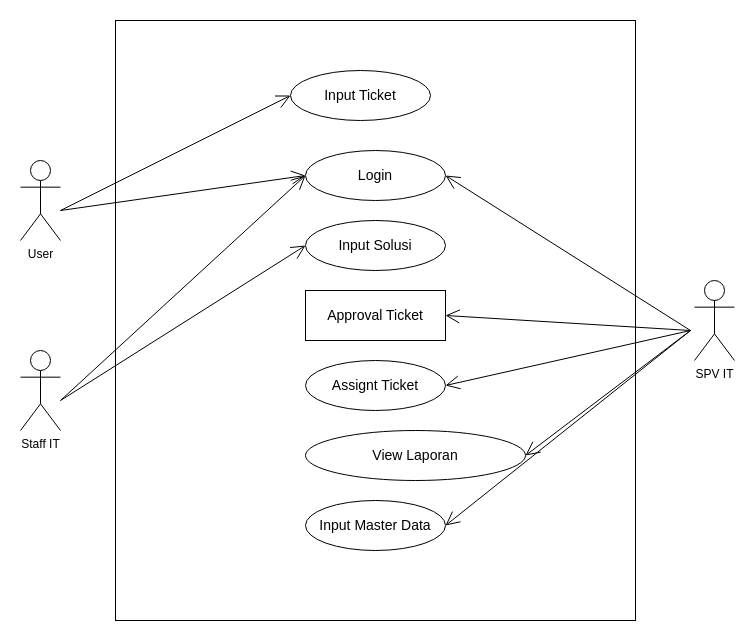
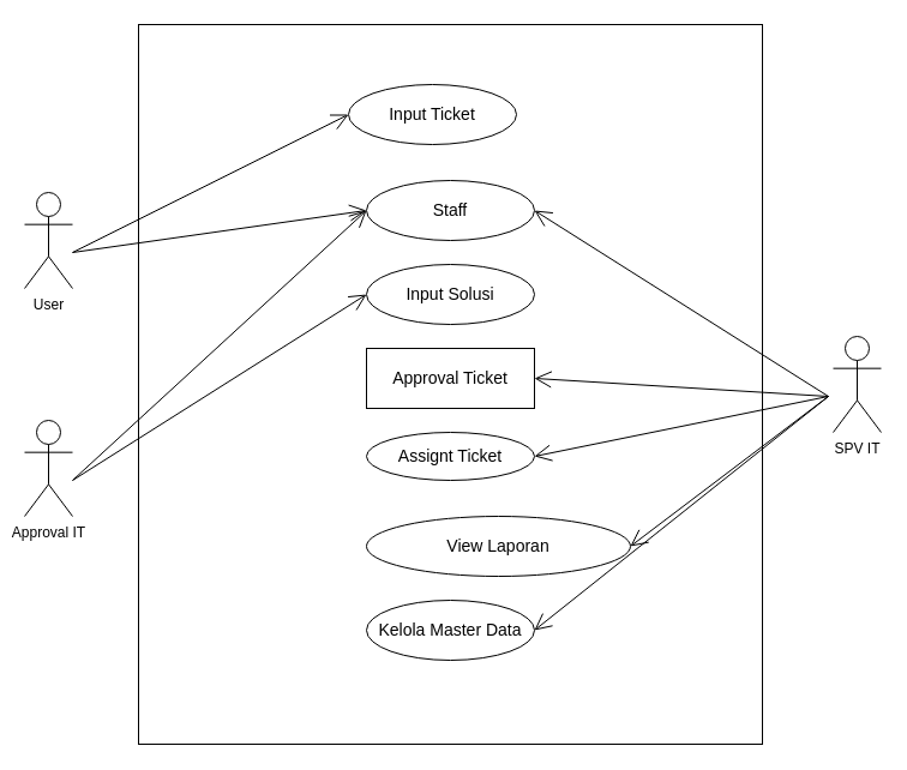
  <mxCell id="0" />
  <mxCell id="1" parent="0" />
  <mxCell id="2" value="" style="html=1;" vertex="1" parent="1"><mxGeometry x="115" y="20" width="520" height="600" as="geometry" /></mxCell>
  <mxCell id="3" value="User" style="shape=umlActor;verticalLabelPosition=bottom;verticalAlign=top;html=1;" vertex="1" parent="1"><mxGeometry x="20" y="160" width="40" height="80" as="geometry" /></mxCell>
  <mxCell id="4" value="SPV IT" style="shape=umlActor;verticalLabelPosition=bottom;verticalAlign=top;html=1;" vertex="1" parent="1"><mxGeometry x="694" y="280" width="40" height="80" as="geometry" /></mxCell>
- <mxCell id="5" value="Staff IT" style="shape=umlActor;verticalLabelPosition=bottom;verticalAlign=top;html=1;" vertex="1" parent="1"><mxGeometry x="20" y="350" width="40" height="80" as="geometry" /></mxCell>
+ <mxCell id="5" value="Approval IT" style="shape=umlActor;verticalLabelPosition=bottom;verticalAlign=top;html=1;" vertex="1" parent="1"><mxGeometry x="20" y="350" width="40" height="80" as="geometry" /></mxCell>
  <mxCell id="6" value="Input Ticket" style="ellipse;whiteSpace=wrap;html=1;fontSize=14;" vertex="1" parent="1"><mxGeometry x="290" y="70" width="140" height="50" as="geometry" /></mxCell>
- <mxCell id="7" value="Login" style="ellipse;whiteSpace=wrap;html=1;fontSize=14;" vertex="1" parent="1"><mxGeometry x="305" y="150" width="140" height="50" as="geometry" /></mxCell>
+ <mxCell id="7" value="Staff" style="ellipse;whiteSpace=wrap;html=1;fontSize=14;" vertex="1" parent="1"><mxGeometry x="305" y="150" width="140" height="50" as="geometry" /></mxCell>
  <mxCell id="8" value="Input Solusi" style="ellipse;whiteSpace=wrap;html=1;fontSize=14;" vertex="1" parent="1"><mxGeometry x="305" y="220" width="140" height="50" as="geometry" /></mxCell>
  <mxCell id="9" value="Approval Ticket" style="whiteSpace=wrap;html=1;fontSize=14;rounded=0;" vertex="1" parent="1"><mxGeometry x="305" y="290" width="140" height="50" as="geometry" /></mxCell>
- <mxCell id="10" value="Assignt Ticket" style="ellipse;whiteSpace=wrap;html=1;fontSize=14;" vertex="1" parent="1"><mxGeometry x="305" y="360" width="140" height="50" as="geometry" /></mxCell>
+ <mxCell id="10" value="Assignt Ticket" style="ellipse;whiteSpace=wrap;html=1;fontSize=14;" vertex="1" parent="1"><mxGeometry x="305" y="360" width="140" height="40" as="geometry" /></mxCell>
  <mxCell id="11" value="View Laporan" style="ellipse;whiteSpace=wrap;html=1;fontSize=14;" vertex="1" parent="1"><mxGeometry x="305" y="430" width="220" height="50" as="geometry" /></mxCell>
- <mxCell id="12" value="Input Master Data" style="ellipse;whiteSpace=wrap;html=1;fontSize=14;" vertex="1" parent="1"><mxGeometry x="305" y="500" width="140" height="50" as="geometry" /></mxCell>
+ <mxCell id="12" value="Kelola Master Data" style="ellipse;whiteSpace=wrap;html=1;fontSize=14;" vertex="1" parent="1"><mxGeometry x="305" y="500" width="140" height="50" as="geometry" /></mxCell>
  <mxCell id="13" value="" style="endArrow=open;endFill=1;endSize=12;html=1;fontSize=14;entryX=0;entryY=0.5;entryDx=0;entryDy=0;" edge="1" parent="1" target="6"><mxGeometry width="160" relative="1" as="geometry"><mxPoint x="60" y="210" as="sourcePoint" /><mxPoint x="220" y="210" as="targetPoint" /></mxGeometry></mxCell>
  <mxCell id="14" value="" style="endArrow=open;endFill=1;endSize=12;html=1;fontSize=14;entryX=0;entryY=0.5;entryDx=0;entryDy=0;" edge="1" parent="1" target="7"><mxGeometry width="160" relative="1" as="geometry"><mxPoint x="60" y="210" as="sourcePoint" /><mxPoint x="315" y="115" as="targetPoint" /></mxGeometry></mxCell>
  <mxCell id="15" value="" style="endArrow=open;endFill=1;endSize=12;html=1;fontSize=14;entryX=0;entryY=0.5;entryDx=0;entryDy=0;" edge="1" parent="1" target="7"><mxGeometry width="160" relative="1" as="geometry"><mxPoint x="60" y="400" as="sourcePoint" /><mxPoint x="300" y="180" as="targetPoint" /></mxGeometry></mxCell>
  <mxCell id="16" value="" style="endArrow=open;endFill=1;endSize=12;html=1;fontSize=14;entryX=0;entryY=0.5;entryDx=0;entryDy=0;" edge="1" parent="1" target="8"><mxGeometry width="160" relative="1" as="geometry"><mxPoint x="60" y="400" as="sourcePoint" /><mxPoint x="310" y="190" as="targetPoint" /></mxGeometry></mxCell>
  <mxCell id="17" value="" style="endArrow=open;endFill=1;endSize=12;html=1;fontSize=14;entryX=1;entryY=0.5;entryDx=0;entryDy=0;" edge="1" parent="1" target="7"><mxGeometry width="160" relative="1" as="geometry"><mxPoint x="690" y="330" as="sourcePoint" /><mxPoint x="520" y="340" as="targetPoint" /></mxGeometry></mxCell>
  <mxCell id="18" value="" style="endArrow=open;endFill=1;endSize=12;html=1;fontSize=14;entryX=1;entryY=0.5;entryDx=0;entryDy=0;" edge="1" parent="1" target="9"><mxGeometry width="160" relative="1" as="geometry"><mxPoint x="690" y="330" as="sourcePoint" /><mxPoint x="455" y="185" as="targetPoint" /></mxGeometry></mxCell>
  <mxCell id="19" value="" style="endArrow=open;endFill=1;endSize=12;html=1;fontSize=14;entryX=1;entryY=0.5;entryDx=0;entryDy=0;" edge="1" parent="1" target="10"><mxGeometry width="160" relative="1" as="geometry"><mxPoint x="690" y="330" as="sourcePoint" /><mxPoint x="455" y="325" as="targetPoint" /></mxGeometry></mxCell>
  <mxCell id="20" value="" style="endArrow=open;endFill=1;endSize=12;html=1;fontSize=14;entryX=1;entryY=0.5;entryDx=0;entryDy=0;" edge="1" parent="1" target="11"><mxGeometry width="160" relative="1" as="geometry"><mxPoint x="690" y="330" as="sourcePoint" /><mxPoint x="455" y="395" as="targetPoint" /></mxGeometry></mxCell>
  <mxCell id="21" value="" style="endArrow=open;endFill=1;endSize=12;html=1;fontSize=14;entryX=1;entryY=0.5;entryDx=0;entryDy=0;" edge="1" parent="1" target="12"><mxGeometry width="160" relative="1" as="geometry"><mxPoint x="690" y="330" as="sourcePoint" /><mxPoint x="455" y="465" as="targetPoint" /></mxGeometry></mxCell>
